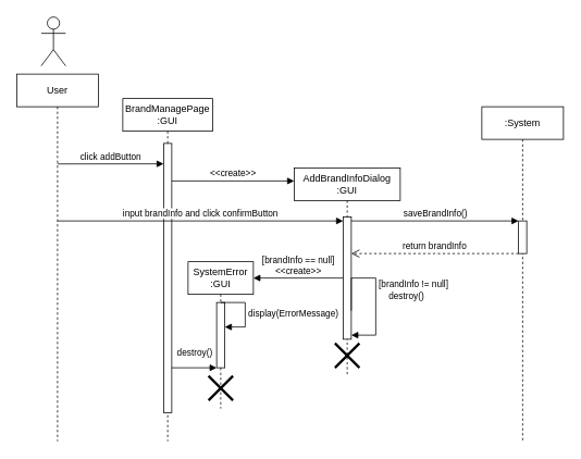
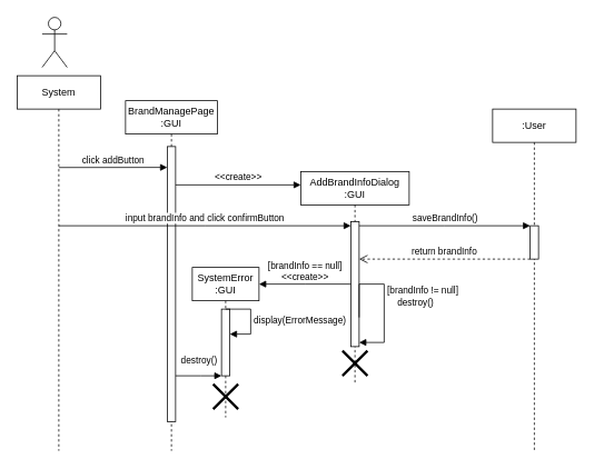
  <mxCell id="0" />
  <mxCell id="1" parent="0" />
  <mxCell id="2" value="" style="shape=umlActor;verticalLabelPosition=bottom;verticalAlign=top;html=1;" vertex="1" parent="1"><mxGeometry x="50" y="20" width="30" height="60" as="geometry" /></mxCell>
- <mxCell id="3" value="User" style="shape=umlLifeline;perimeter=lifelinePerimeter;whiteSpace=wrap;html=1;container=1;dropTarget=0;collapsible=0;recursiveResize=0;outlineConnect=0;portConstraint=eastwest;newEdgeStyle={&quot;edgeStyle&quot;:&quot;elbowEdgeStyle&quot;,&quot;elbow&quot;:&quot;vertical&quot;,&quot;curved&quot;:0,&quot;rounded&quot;:0};" vertex="1" parent="1"><mxGeometry x="20" y="90" width="100" height="450" as="geometry" /></mxCell>
+ <mxCell id="3" value="System" style="shape=umlLifeline;perimeter=lifelinePerimeter;whiteSpace=wrap;html=1;container=1;dropTarget=0;collapsible=0;recursiveResize=0;outlineConnect=0;portConstraint=eastwest;newEdgeStyle={&quot;edgeStyle&quot;:&quot;elbowEdgeStyle&quot;,&quot;elbow&quot;:&quot;vertical&quot;,&quot;curved&quot;:0,&quot;rounded&quot;:0};" vertex="1" parent="1"><mxGeometry x="20" y="90" width="100" height="450" as="geometry" /></mxCell>
  <mxCell id="4" value="BrandManagePage&lt;br&gt;:GUI" style="shape=umlLifeline;perimeter=lifelinePerimeter;whiteSpace=wrap;html=1;container=1;dropTarget=0;collapsible=0;recursiveResize=0;outlineConnect=0;portConstraint=eastwest;newEdgeStyle={&quot;edgeStyle&quot;:&quot;elbowEdgeStyle&quot;,&quot;elbow&quot;:&quot;vertical&quot;,&quot;curved&quot;:0,&quot;rounded&quot;:0};" vertex="1" parent="1"><mxGeometry x="150" y="120" width="110" height="420" as="geometry" /></mxCell>
  <mxCell id="5" value="" style="html=1;points=[];perimeter=orthogonalPerimeter;outlineConnect=0;targetShapes=umlLifeline;portConstraint=eastwest;newEdgeStyle={&quot;edgeStyle&quot;:&quot;elbowEdgeStyle&quot;,&quot;elbow&quot;:&quot;vertical&quot;,&quot;curved&quot;:0,&quot;rounded&quot;:0};" vertex="1" parent="4"><mxGeometry x="50" y="55" width="10" height="330" as="geometry" /></mxCell>
  <mxCell id="6" value="click addButton" style="html=1;verticalAlign=bottom;endArrow=block;edgeStyle=elbowEdgeStyle;elbow=vertical;curved=0;rounded=0;" edge="1" parent="1"><mxGeometry width="80" relative="1" as="geometry"><mxPoint x="69.929" y="200.136" as="sourcePoint" /><mxPoint x="200" y="200" as="targetPoint" /></mxGeometry></mxCell>
  <mxCell id="7" value="AddBrandInfoDialog&lt;br&gt;:GUI" style="shape=umlLifeline;perimeter=lifelinePerimeter;whiteSpace=wrap;html=1;container=1;dropTarget=0;collapsible=0;recursiveResize=0;outlineConnect=0;portConstraint=eastwest;newEdgeStyle={&quot;edgeStyle&quot;:&quot;elbowEdgeStyle&quot;,&quot;elbow&quot;:&quot;vertical&quot;,&quot;curved&quot;:0,&quot;rounded&quot;:0};" vertex="1" parent="1"><mxGeometry x="360" y="205" width="130" height="255" as="geometry" /></mxCell>
  <mxCell id="8" value="" style="html=1;points=[];perimeter=orthogonalPerimeter;outlineConnect=0;targetShapes=umlLifeline;portConstraint=eastwest;newEdgeStyle={&quot;edgeStyle&quot;:&quot;elbowEdgeStyle&quot;,&quot;elbow&quot;:&quot;vertical&quot;,&quot;curved&quot;:0,&quot;rounded&quot;:0};" vertex="1" parent="7"><mxGeometry x="60" y="60" width="10" height="150" as="geometry" /></mxCell>
  <mxCell id="9" value="" style="shape=umlDestroy;whiteSpace=wrap;html=1;strokeWidth=3;targetShapes=umlLifeline;" vertex="1" parent="7"><mxGeometry x="50" y="215" width="30" height="30" as="geometry" /></mxCell>
  <mxCell id="10" value="&amp;lt;&amp;lt;create&amp;gt;&amp;gt;" style="html=1;verticalAlign=bottom;endArrow=block;edgeStyle=elbowEdgeStyle;elbow=vertical;curved=0;rounded=0;entryX=0;entryY=0.061;entryDx=0;entryDy=0;entryPerimeter=0;" edge="1" parent="1" source="5" target="7"><mxGeometry width="80" relative="1" as="geometry"><mxPoint x="230" y="220" as="sourcePoint" /><mxPoint x="310" y="220" as="targetPoint" /></mxGeometry></mxCell>
  <mxCell id="11" value="input brandInfo and click confirmButton" style="html=1;verticalAlign=bottom;endArrow=block;edgeStyle=elbowEdgeStyle;elbow=vertical;curved=0;rounded=0;" edge="1" parent="1"><mxGeometry width="80" relative="1" as="geometry"><mxPoint x="70.167" y="270" as="sourcePoint" /><mxPoint x="420" y="270" as="targetPoint" /></mxGeometry></mxCell>
- <mxCell id="12" value=":System" style="shape=umlLifeline;perimeter=lifelinePerimeter;whiteSpace=wrap;html=1;container=1;dropTarget=0;collapsible=0;recursiveResize=0;outlineConnect=0;portConstraint=eastwest;newEdgeStyle={&quot;edgeStyle&quot;:&quot;elbowEdgeStyle&quot;,&quot;elbow&quot;:&quot;vertical&quot;,&quot;curved&quot;:0,&quot;rounded&quot;:0};" vertex="1" parent="1"><mxGeometry x="590" y="130" width="100" height="410" as="geometry" /></mxCell>
+ <mxCell id="12" value=":User" style="shape=umlLifeline;perimeter=lifelinePerimeter;whiteSpace=wrap;html=1;container=1;dropTarget=0;collapsible=0;recursiveResize=0;outlineConnect=0;portConstraint=eastwest;newEdgeStyle={&quot;edgeStyle&quot;:&quot;elbowEdgeStyle&quot;,&quot;elbow&quot;:&quot;vertical&quot;,&quot;curved&quot;:0,&quot;rounded&quot;:0};" vertex="1" parent="1"><mxGeometry x="590" y="130" width="100" height="410" as="geometry" /></mxCell>
  <mxCell id="13" value="" style="html=1;points=[];perimeter=orthogonalPerimeter;outlineConnect=0;targetShapes=umlLifeline;portConstraint=eastwest;newEdgeStyle={&quot;edgeStyle&quot;:&quot;elbowEdgeStyle&quot;,&quot;elbow&quot;:&quot;vertical&quot;,&quot;curved&quot;:0,&quot;rounded&quot;:0};" vertex="1" parent="12"><mxGeometry x="45" y="140" width="10" height="40" as="geometry" /></mxCell>
  <mxCell id="14" value="saveBrandInfo()" style="html=1;verticalAlign=bottom;endArrow=block;edgeStyle=elbowEdgeStyle;elbow=vertical;curved=0;rounded=0;" edge="1" parent="1"><mxGeometry width="80" relative="1" as="geometry"><mxPoint x="430" y="270" as="sourcePoint" /><mxPoint x="635" y="270" as="targetPoint" /></mxGeometry></mxCell>
  <mxCell id="15" value="return brandInfo" style="html=1;verticalAlign=bottom;endArrow=open;dashed=1;endSize=8;edgeStyle=elbowEdgeStyle;elbow=vertical;curved=0;rounded=0;" edge="1" parent="1"><mxGeometry relative="1" as="geometry"><mxPoint x="635" y="310" as="sourcePoint" /><mxPoint x="430" y="310" as="targetPoint" /></mxGeometry></mxCell>
  <mxCell id="16" value="[brandInfo != null]&lt;br&gt;&lt;span style=&quot;&quot;&gt;&lt;span style=&quot;&quot;&gt;&amp;nbsp;&amp;nbsp;&amp;nbsp;&amp;nbsp;&lt;/span&gt;&lt;/span&gt;destroy()" style="html=1;align=left;spacingLeft=2;endArrow=block;rounded=0;edgeStyle=orthogonalEdgeStyle;curved=0;rounded=0;" edge="1" parent="1"><mxGeometry relative="1" as="geometry"><mxPoint x="430" y="380" as="sourcePoint" /><Array as="points"><mxPoint x="430" y="340" /><mxPoint x="460" y="340" /><mxPoint x="460" y="410" /></Array><mxPoint x="430" y="410" as="targetPoint" /></mxGeometry></mxCell>
  <mxCell id="17" value="[brandInfo == null]&lt;br&gt;&amp;lt;&amp;lt;create&amp;gt;&amp;gt;" style="html=1;verticalAlign=bottom;endArrow=block;edgeStyle=elbowEdgeStyle;elbow=vertical;curved=0;rounded=0;" edge="1" parent="1" source="8"><mxGeometry width="80" relative="1" as="geometry"><mxPoint x="390" y="340" as="sourcePoint" /><mxPoint x="310" y="340" as="targetPoint" /></mxGeometry></mxCell>
  <mxCell id="18" value="SystemError&lt;br&gt;:GUI" style="shape=umlLifeline;perimeter=lifelinePerimeter;whiteSpace=wrap;html=1;container=1;dropTarget=0;collapsible=0;recursiveResize=0;outlineConnect=0;portConstraint=eastwest;newEdgeStyle={&quot;edgeStyle&quot;:&quot;elbowEdgeStyle&quot;,&quot;elbow&quot;:&quot;vertical&quot;,&quot;curved&quot;:0,&quot;rounded&quot;:0};" vertex="1" parent="1"><mxGeometry x="230" y="320" width="80" height="180" as="geometry" /></mxCell>
  <mxCell id="19" value="" style="html=1;points=[];perimeter=orthogonalPerimeter;outlineConnect=0;targetShapes=umlLifeline;portConstraint=eastwest;newEdgeStyle={&quot;edgeStyle&quot;:&quot;elbowEdgeStyle&quot;,&quot;elbow&quot;:&quot;vertical&quot;,&quot;curved&quot;:0,&quot;rounded&quot;:0};" vertex="1" parent="18"><mxGeometry x="35" y="50" width="10" height="80" as="geometry" /></mxCell>
  <mxCell id="20" value="" style="shape=umlDestroy;whiteSpace=wrap;html=1;strokeWidth=3;targetShapes=umlLifeline;" vertex="1" parent="18"><mxGeometry x="25" y="140" width="30" height="30" as="geometry" /></mxCell>
  <mxCell id="21" value="display(ErrorMessage)" style="html=1;align=left;spacingLeft=2;endArrow=block;rounded=0;edgeStyle=orthogonalEdgeStyle;curved=0;rounded=0;" edge="1" parent="1"><mxGeometry relative="1" as="geometry"><mxPoint x="270" y="370" as="sourcePoint" /><Array as="points"><mxPoint x="300" y="400" /></Array><mxPoint x="275" y="400" as="targetPoint" /></mxGeometry></mxCell>
  <mxCell id="22" value="destroy()" style="html=1;verticalAlign=bottom;endArrow=block;edgeStyle=elbowEdgeStyle;elbow=vertical;curved=0;rounded=0;" edge="1" parent="1" source="5" target="19"><mxGeometry y="10" width="80" relative="1" as="geometry"><mxPoint x="220" y="440" as="sourcePoint" /><mxPoint x="260" y="440" as="targetPoint" /><Array as="points"><mxPoint x="240" y="450" /></Array><mxPoint as="offset" /></mxGeometry></mxCell>
